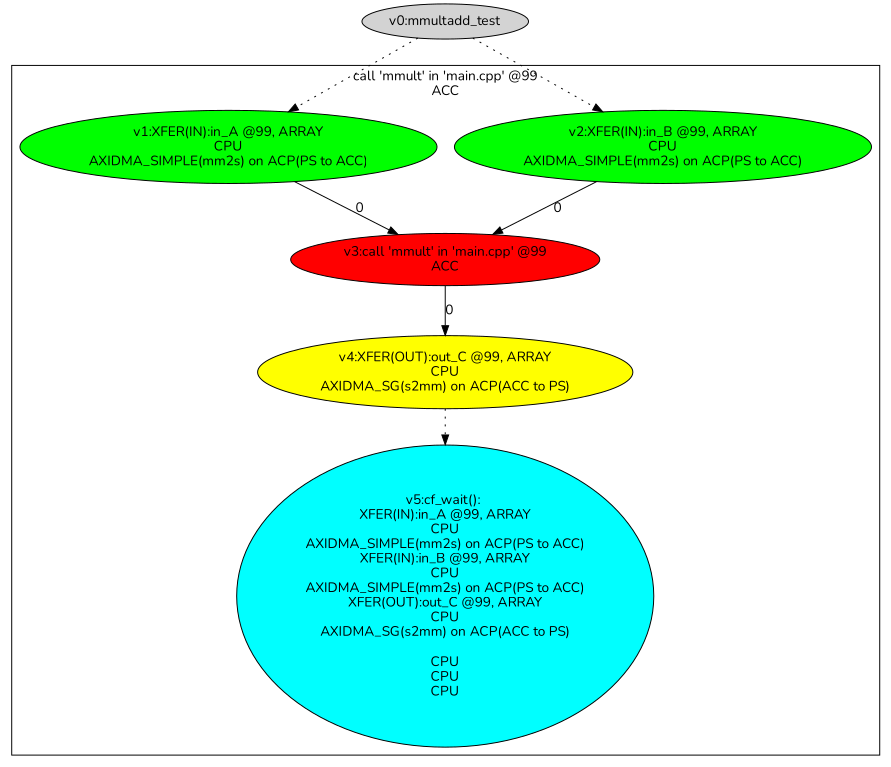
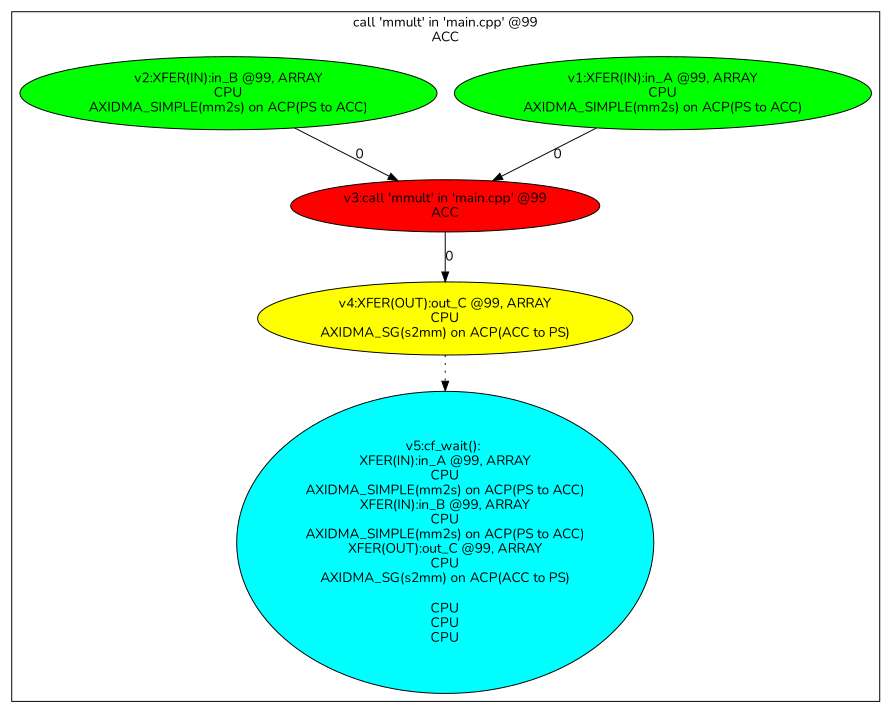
  digraph {
    fontname=Nunito
    node [fillcolor=green style=filled fontname=Nunito]
    edge [fontname=Nunito]
    n1 [label="v1:XFER(IN):in_A @99, ARRAY\nCPU\nAXIDMA_SIMPLE(mm2s) on ACP(PS to ACC)\n"]
    n2 [label="v2:XFER(IN):in_B @99, ARRAY\nCPU\nAXIDMA_SIMPLE(mm2s) on ACP(PS to ACC)\n"]
    n3 [fillcolor=red label="v3:call 'mmult' in 'main.cpp' @99\nACC\n"]
    n4 [fillcolor=yellow label="v4:XFER(OUT):out_C @99, ARRAY\nCPU\nAXIDMA_SG(s2mm) on ACP(ACC to PS)\n"]
    n5 [fillcolor=cyan label="v5:cf_wait(): \nXFER(IN):in_A @99, ARRAY\nCPU\nAXIDMA_SIMPLE(mm2s) on ACP(PS to ACC)\nXFER(IN):in_B @99, ARRAY\nCPU\nAXIDMA_SIMPLE(mm2s) on ACP(PS to ACC)\nXFER(OUT):out_C @99, ARRAY\nCPU\nAXIDMA_SG(s2mm) on ACP(ACC to PS)\n\nCPU\nCPU\nCPU\n"]
-   n6 [label="v0:mmultadd_test" fillcolor=""]
    subgraph cluster_1 {
      label="call 'mmult' in 'main.cpp' @99\nACC\n"
      n1
      n2
      n3
      n4
      n5
    }
    n1 -> n3 [label=0]
    n2 -> n3 [label=0]
    n3 -> n4 [label=0]
    n4 -> n5 [style=dotted]
-   n6 -> n1 [style=dotted]
-   n6 -> n2 [style=dotted]
  }
